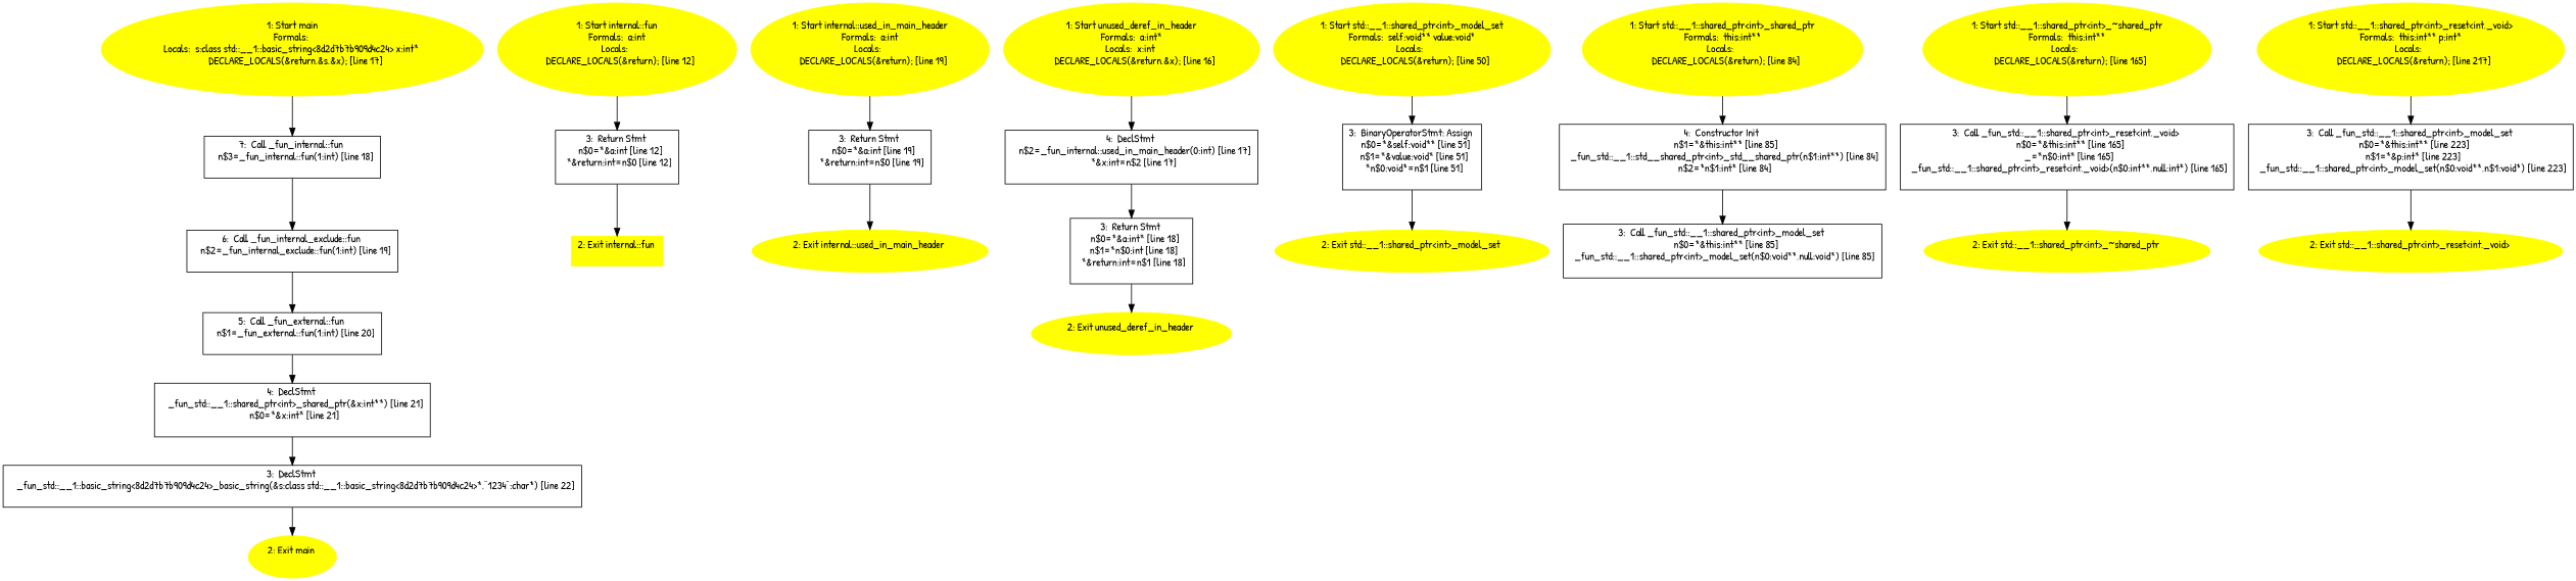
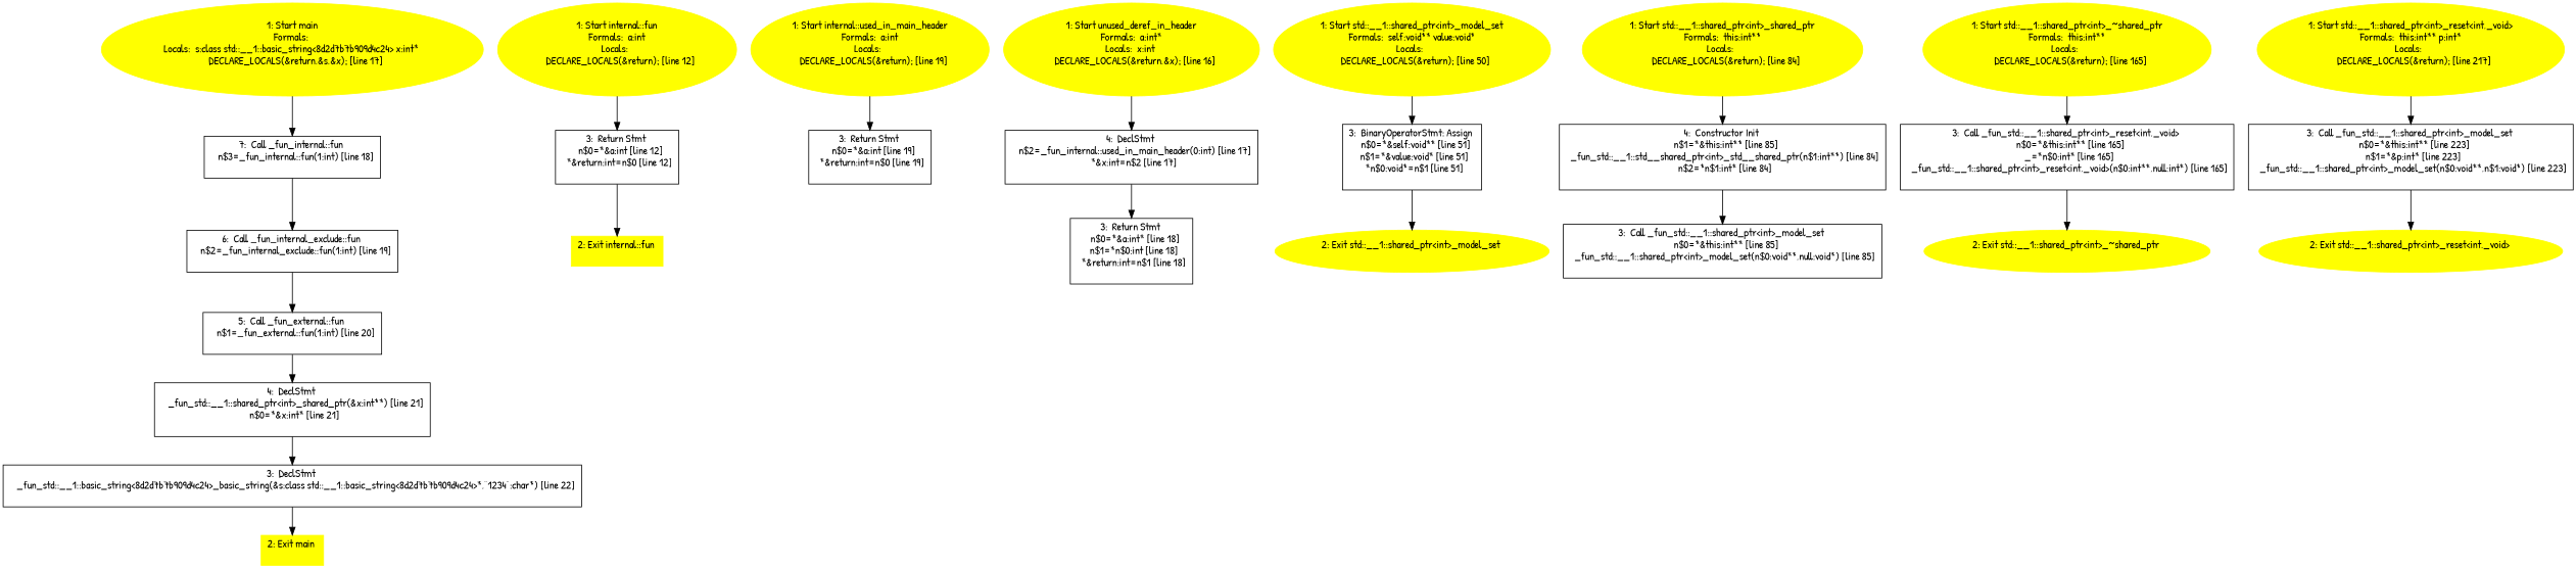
  digraph {
    fontname="Patrick Hand"
    node [color=yellow fontname="Patrick Hand" style=filled shape=box]
    edge [fontname="Patrick Hand"]
    n1 [label="1: Start main\nFormals: \nLocals:  s:class std::__1::basic_string<8d2d7b7b909d4c24> x:int* \n   DECLARE_LOCALS(&return,&s,&x); [line 17]\n " shape=""]
    n2 [label="7:  Call _fun_internal::fun \n   n$3=_fun_internal::fun(1:int) [line 18]\n " color="" style=""]
    n3 [label="6:  Call _fun_internal_exclude::fun \n   n$2=_fun_internal_exclude::fun(1:int) [line 19]\n " color="" style=""]
    n4 [label="5:  Call _fun_external::fun \n   n$1=_fun_external::fun(1:int) [line 20]\n " color="" style=""]
-   n5 [label="2: Exit main \n  " shape=""]
+   n5 [label="2: Exit main \n  "]
    n6 [label="3:  DeclStmt \n   _fun_std::__1::basic_string<8d2d7b7b909d4c24>_basic_string(&s:class std::__1::basic_string<8d2d7b7b909d4c24>*,\"1234\":char*) [line 22]\n " color="" style=""]
    n7 [label="4:  DeclStmt \n   _fun_std::__1::shared_ptr<int>_shared_ptr(&x:int**) [line 21]\n  n$0=*&x:int* [line 21]\n " color="" style=""]
    n8 [label="1: Start internal::fun\nFormals:  a:int\nLocals:  \n   DECLARE_LOCALS(&return); [line 12]\n " shape=""]
    n9 [label="3:  Return Stmt \n   n$0=*&a:int [line 12]\n  *&return:int=n$0 [line 12]\n " color="" style=""]
    n10 [label="2: Exit internal::fun \n  "]
    n11 [label="1: Start internal::used_in_main_header\nFormals:  a:int\nLocals:  \n   DECLARE_LOCALS(&return); [line 19]\n " shape=""]
    n12 [label="3:  Return Stmt \n   n$0=*&a:int [line 19]\n  *&return:int=n$0 [line 19]\n " color="" style=""]
-   n13 [label="2: Exit internal::used_in_main_header \n  " shape=""]
    n14 [label="1: Start unused_deref_in_header\nFormals:  a:int*\nLocals:  x:int \n   DECLARE_LOCALS(&return,&x); [line 16]\n " shape=""]
    n15 [label="4:  DeclStmt \n   n$2=_fun_internal::used_in_main_header(0:int) [line 17]\n  *&x:int=n$2 [line 17]\n " color="" style=""]
    n16 [label="3:  Return Stmt \n   n$0=*&a:int* [line 18]\n  n$1=*n$0:int [line 18]\n  *&return:int=n$1 [line 18]\n " color="" style=""]
-   n17 [label="2: Exit unused_deref_in_header \n  " shape=""]
    n18 [label="1: Start std::__1::shared_ptr<int>_model_set\nFormals:  self:void** value:void*\nLocals:  \n   DECLARE_LOCALS(&return); [line 50]\n " shape=""]
    n19 [label="3:  BinaryOperatorStmt: Assign \n   n$0=*&self:void** [line 51]\n  n$1=*&value:void* [line 51]\n  *n$0:void*=n$1 [line 51]\n " color="" style=""]
    n20 [label="2: Exit std::__1::shared_ptr<int>_model_set \n  " shape=""]
    n21 [label="1: Start std::__1::shared_ptr<int>_shared_ptr\nFormals:  this:int**\nLocals:  \n   DECLARE_LOCALS(&return); [line 84]\n " shape=""]
    n22 [label="4:  Constructor Init \n   n$1=*&this:int** [line 85]\n  _fun_std::__1::std__shared_ptr<int>_std__shared_ptr(n$1:int**) [line 84]\n  n$2=*n$1:int* [line 84]\n " color="" style=""]
    n23 [label="3:  Call _fun_std::__1::shared_ptr<int>_model_set \n   n$0=*&this:int** [line 85]\n  _fun_std::__1::shared_ptr<int>_model_set(n$0:void**,null:void*) [line 85]\n " color="" style=""]
    n24 [label="1: Start std::__1::shared_ptr<int>_~shared_ptr\nFormals:  this:int**\nLocals:  \n   DECLARE_LOCALS(&return); [line 165]\n " shape=""]
    n25 [label="3:  Call _fun_std::__1::shared_ptr<int>_reset<int,_void> \n   n$0=*&this:int** [line 165]\n  _=*n$0:int* [line 165]\n  _fun_std::__1::shared_ptr<int>_reset<int,_void>(n$0:int**,null:int*) [line 165]\n " color="" style=""]
    n26 [label="2: Exit std::__1::shared_ptr<int>_~shared_ptr \n  " shape=""]
    n27 [label="1: Start std::__1::shared_ptr<int>_reset<int,_void>\nFormals:  this:int** p:int*\nLocals:  \n   DECLARE_LOCALS(&return); [line 217]\n " shape=""]
    n28 [label="3:  Call _fun_std::__1::shared_ptr<int>_model_set \n   n$0=*&this:int** [line 223]\n  n$1=*&p:int* [line 223]\n  _fun_std::__1::shared_ptr<int>_model_set(n$0:void**,n$1:void*) [line 223]\n " color="" style=""]
    n29 [label="2: Exit std::__1::shared_ptr<int>_reset<int,_void> \n  " shape=""]
    n1 -> n2
    n2 -> n3
    n3 -> n4
    n4 -> n7
    n6 -> n5
    n7 -> n6
    n8 -> n9
    n9 -> n10
    n11 -> n12
-   n12 -> n13
    n14 -> n15
    n15 -> n16
-   n16 -> n17
    n18 -> n19
    n19 -> n20
    n21 -> n22
    n22 -> n23
    n24 -> n25
    n25 -> n26
    n27 -> n28
    n28 -> n29
  }
